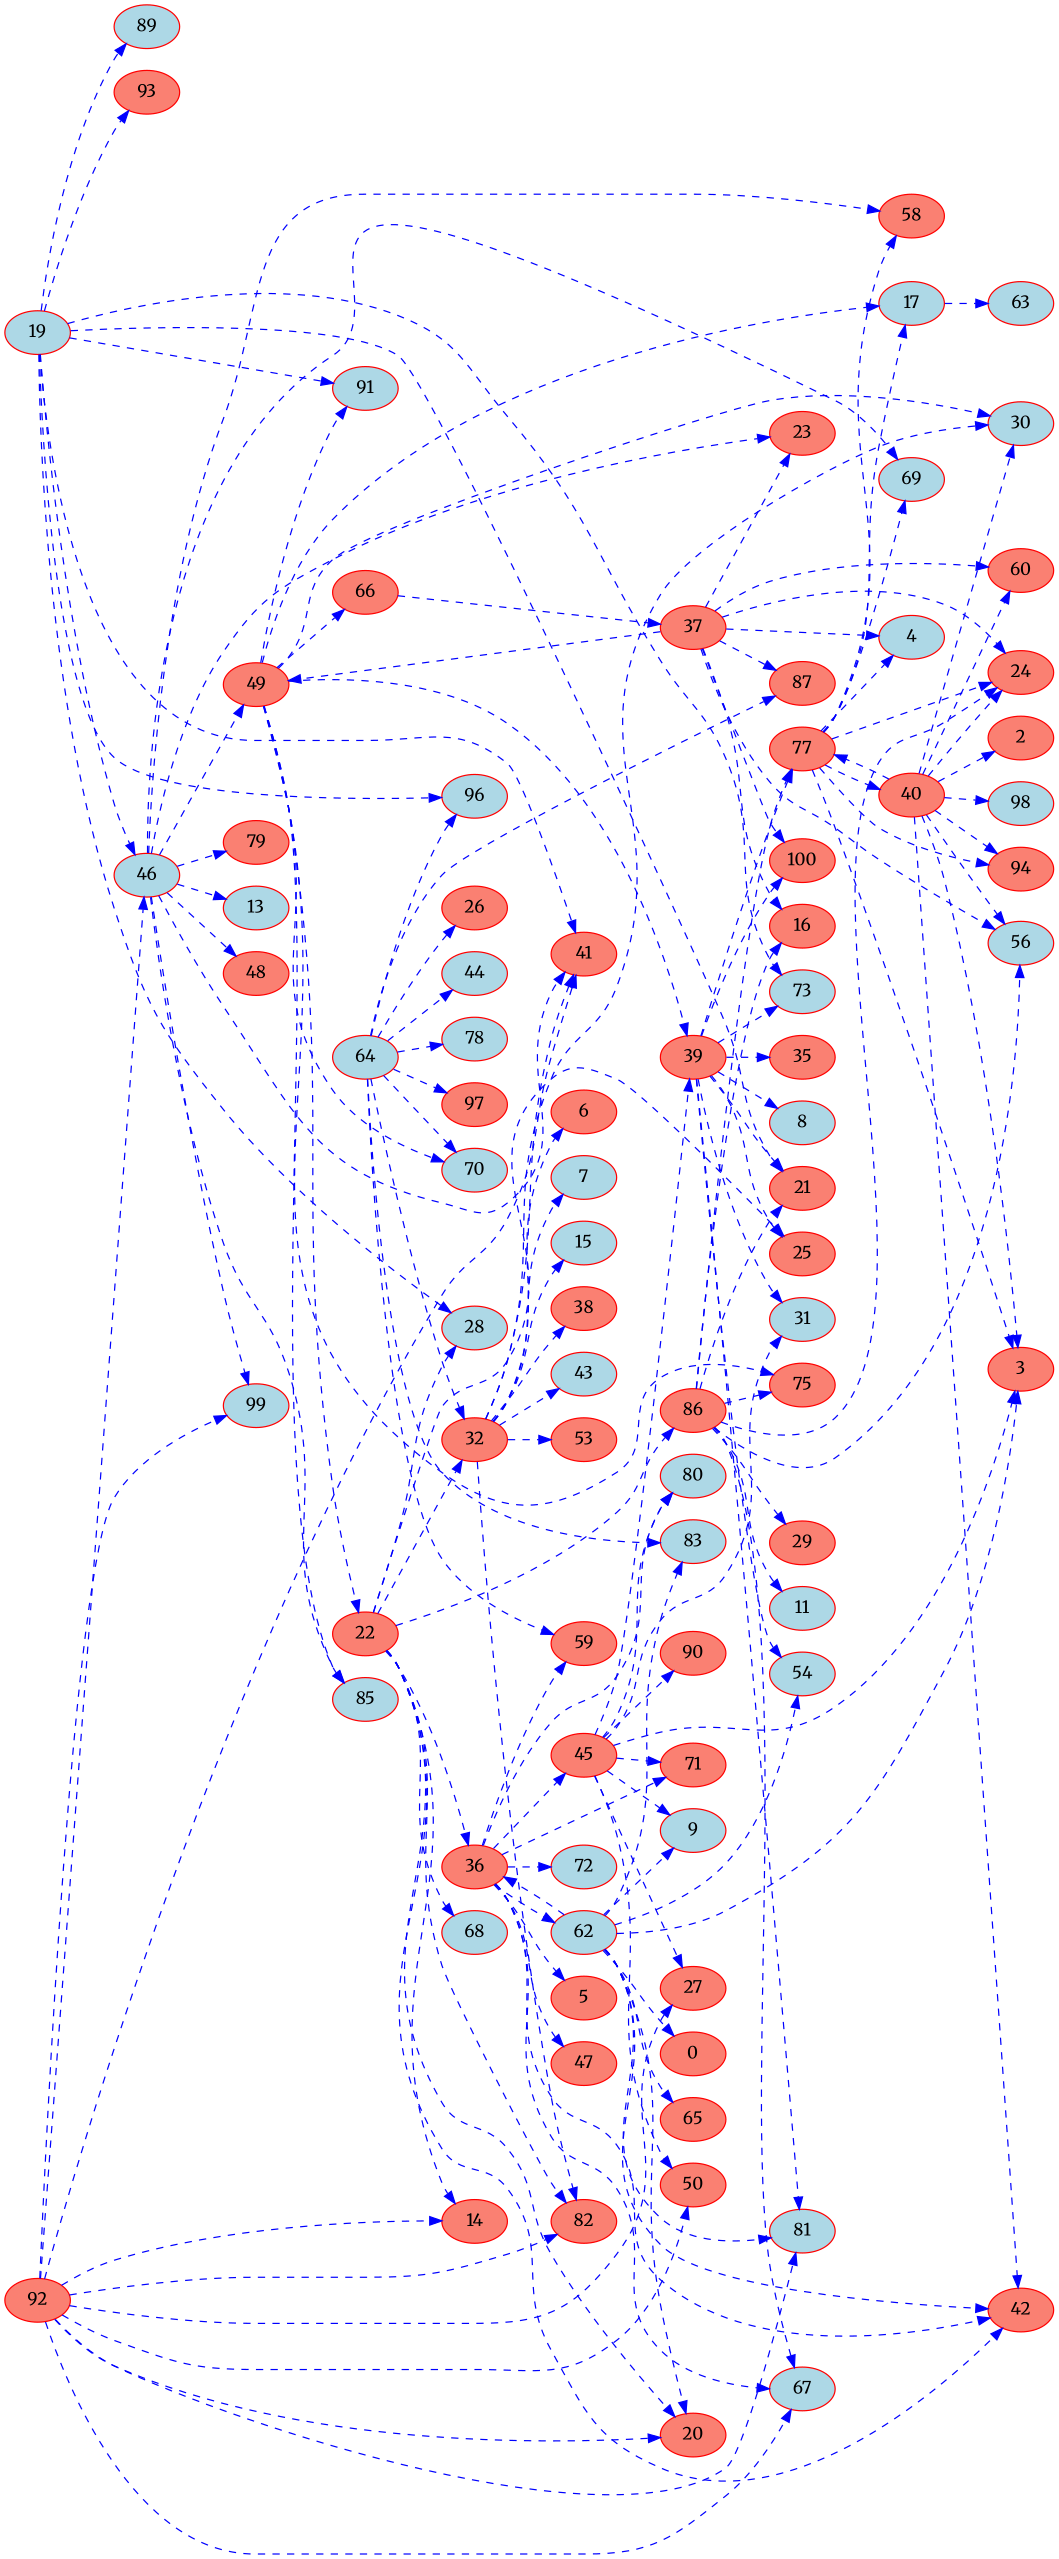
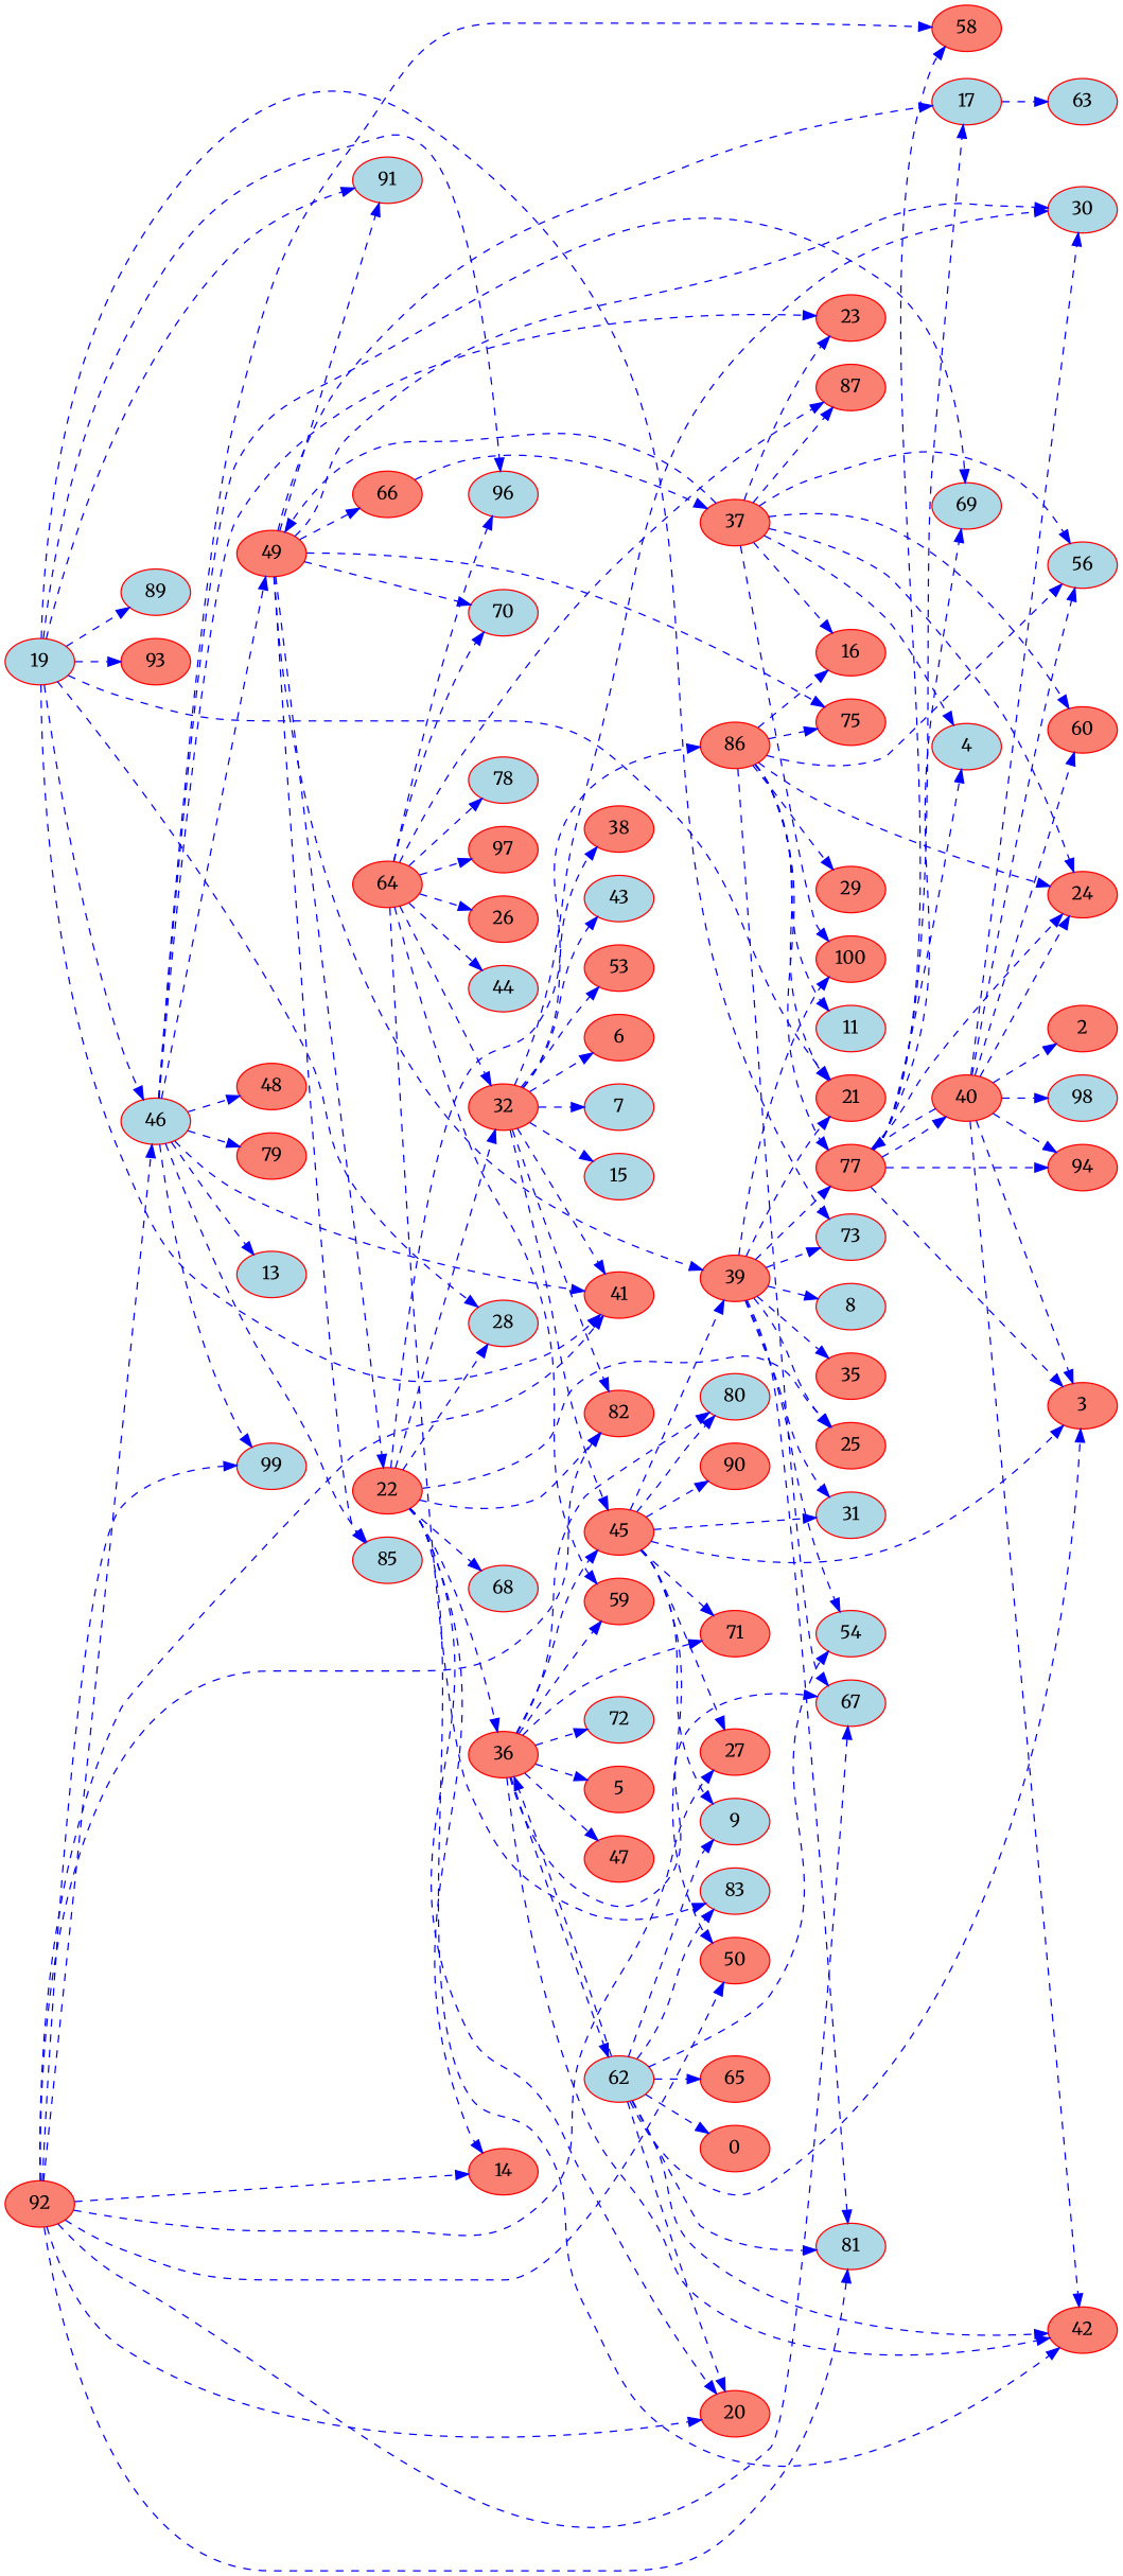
  digraph {
    fontname=Merriweather
    rankdir=LR
    node [color=Red fillcolor=salmon fontname=Merriweather style=filled]
    edge [color=Blue fontname=Merriweather style=dashed]
    19 [fillcolor=lightblue]
    21
    28 [fillcolor=lightblue]
    41
    46 [fillcolor=lightblue]
    73 [fillcolor=lightblue]
    89 [fillcolor=lightblue]
    91 [fillcolor=lightblue]
    93
    96 [fillcolor=lightblue]
    23
    49
    13 [fillcolor=lightblue]
    48
    58
    69 [fillcolor=lightblue]
    79
    85 [fillcolor=lightblue]
    99 [fillcolor=lightblue]
    22
    30 [fillcolor=lightblue]
    75
    39
    66
    17 [fillcolor=lightblue]
    70 [fillcolor=lightblue]
    14
    20
    25
    32
    36
    42
    68 [fillcolor=lightblue]
    82
    86
    6
    7 [fillcolor=lightblue]
    15 [fillcolor=lightblue]
    38
    43 [fillcolor=lightblue]
    45
    53
    5
    n44 [fillcolor=lightblue label=80]
    47
    59
    62 [fillcolor=lightblue]
    67 [fillcolor=lightblue]
    71
    72 [fillcolor=lightblue]
    16
    24
    56 [fillcolor=lightblue]
    77
    11 [fillcolor=lightblue]
    29
    31 [fillcolor=lightblue]
    3
    9 [fillcolor=lightblue]
    27
    50
    90
    54 [fillcolor=lightblue]
    81 [fillcolor=lightblue]
    0
    65
    83 [fillcolor=lightblue]
    4 [fillcolor=lightblue]
    40
    94
    100
    8 [fillcolor=lightblue]
    35
    37
    60
    87
    63 [fillcolor=lightblue]
    2
    98 [fillcolor=lightblue]
-   64 [fillcolor=lightblue]
+   64
    26
    44 [fillcolor=lightblue]
    78 [fillcolor=lightblue]
    97
    92
    19 -> 21
    19 -> 28
    19 -> 41
    19 -> 46
    19 -> 73
    19 -> 89
    19 -> 91
    19 -> 93
    19 -> 96
    46 -> 41
    46 -> 23
    46 -> 49
    46 -> 13
    46 -> 48
    46 -> 58
    46 -> 69
    46 -> 79
    46 -> 85
    46 -> 99
    49 -> 91
    49 -> 85
    49 -> 22
    49 -> 30
    49 -> 75
    49 -> 39
    49 -> 66
    49 -> 17
    49 -> 70
    22 -> 28
    22 -> 14
    22 -> 20
    22 -> 25
    22 -> 32
    22 -> 36
    22 -> 42
    22 -> 68
    22 -> 82
    22 -> 86
    39 -> 21
    39 -> 73
    39 -> 25
    39 -> 77
    39 -> 31
    39 -> 54
    39 -> 81
    39 -> 100
    39 -> 8
    39 -> 35
    66 -> 37
    17 -> 63
    32 -> 41
    32 -> 30
    32 -> 82
    32 -> 6
    32 -> 7
    32 -> 15
    32 -> 38
    32 -> 43
+   32 -> 45
    32 -> 53
    36 -> 42
    36 -> 45
    36 -> 5
    36 -> n44
    36 -> 47
    36 -> 59
    36 -> 62
    36 -> 67
    36 -> 71
    36 -> 72
    86 -> 21
    86 -> 75
    86 -> 67
    86 -> 16
    86 -> 24
    86 -> 56
    86 -> 77
    86 -> 11
    86 -> 29
    45 -> 39
    45 -> n44
    45 -> 71
    45 -> 31
    45 -> 3
    45 -> 9
    45 -> 27
    45 -> 50
    45 -> 90
    62 -> 20
    62 -> 36
    62 -> 42
    62 -> 3
    62 -> 9
    62 -> 54
    62 -> 81
    62 -> 0
    62 -> 65
    62 -> 83
    77 -> 58
    77 -> 69
    77 -> 17
    77 -> 24
    77 -> 3
    77 -> 4
    77 -> 40
    77 -> 94
    40 -> 30
    40 -> 42
    40 -> 24
    40 -> 56
    40 -> 77
    40 -> 3
    40 -> 94
    40 -> 60
    40 -> 2
    40 -> 98
    37 -> 23
    37 -> 49
    37 -> 16
    37 -> 24
    37 -> 56
    37 -> 4
    37 -> 100
    37 -> 60
    37 -> 87
    64 -> 96
    64 -> 70
    64 -> 32
    64 -> 59
    64 -> 83
    64 -> 87
    64 -> 26
    64 -> 44
    64 -> 78
    64 -> 97
    92 -> 41
    92 -> 46
    92 -> 99
    92 -> 14
    92 -> 20
    92 -> 82
    92 -> 67
    92 -> 27
    92 -> 50
    92 -> 81
  }
